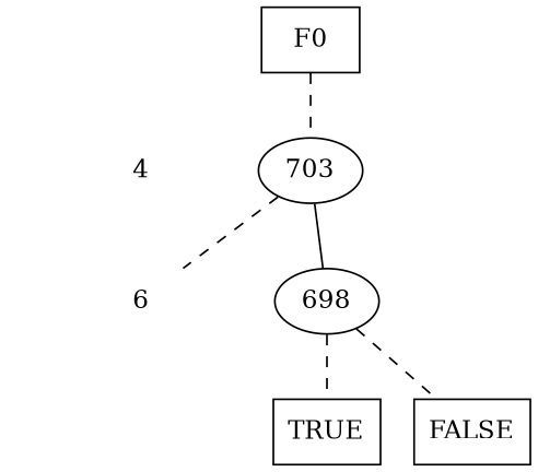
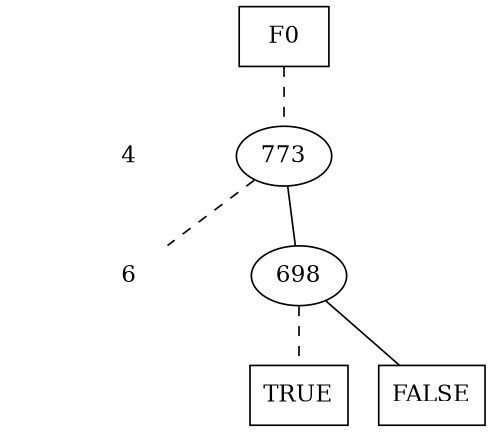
  digraph {
    node [shape=plaintext]
    edge [dir=none style=dashed]
    "CONST NODES" [style=invis]
    " 4 "
    " 6 "
    F0 [shape=box]
-   703 [shape=""]
+   703 [label=773 shape=""]
    698 [shape=""]
    n7 [label=TRUE shape=box]
    n8 [label=FALSE shape=box]
    subgraph sub_1 {
      "CONST NODES"
      " 4 "
      " 6 "
    }
    subgraph sub_2 {
      rank=same
      F0
    }
    subgraph sub_3 {
      rank=same
      " 4 "
      703
    }
    subgraph sub_4 {
      rank=same
      " 6 "
      698
    }
    subgraph sub_5 {
      rank=same
      "CONST NODES"
      subgraph sub_6 {
        rank=same
        n7
        n8
      }
    }
    " 4 " -> " 6 " [style=invis]
    " 6 " -> "CONST NODES" [style=invis]
    F0 -> 703
    703 -> " 6 "
    703 -> 698 [style=""]
    698 -> n7
-   698 -> n8
+   698 -> n8 [style=""]
  }
